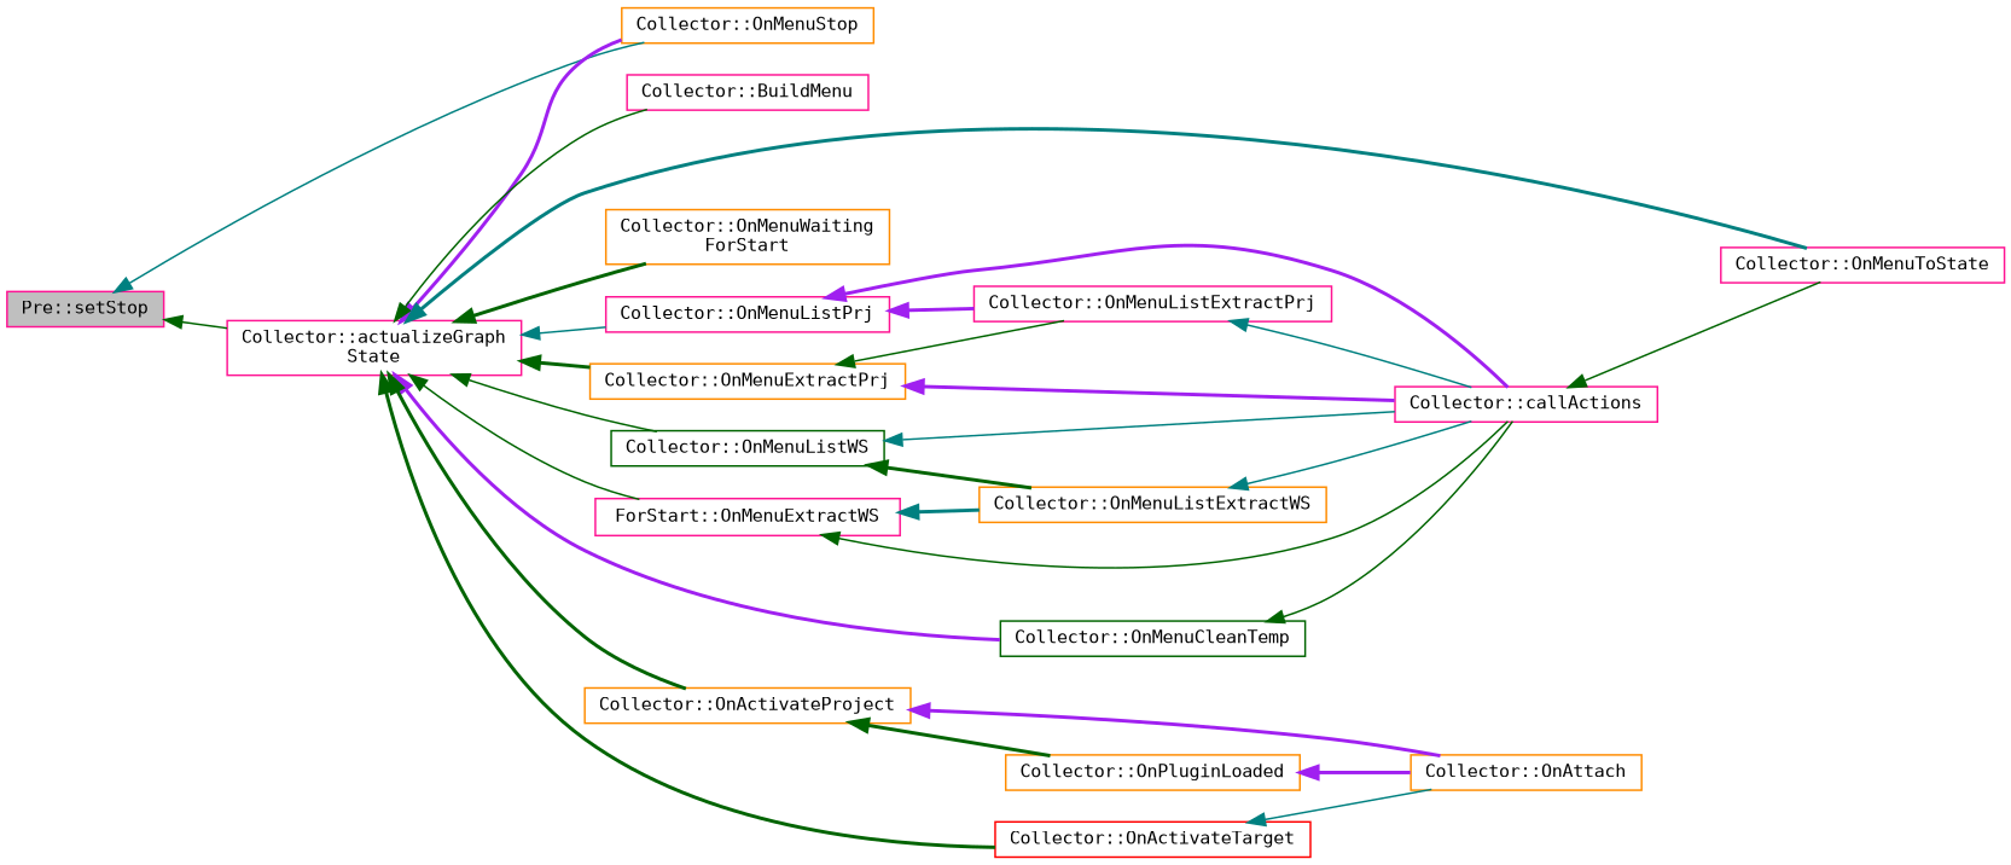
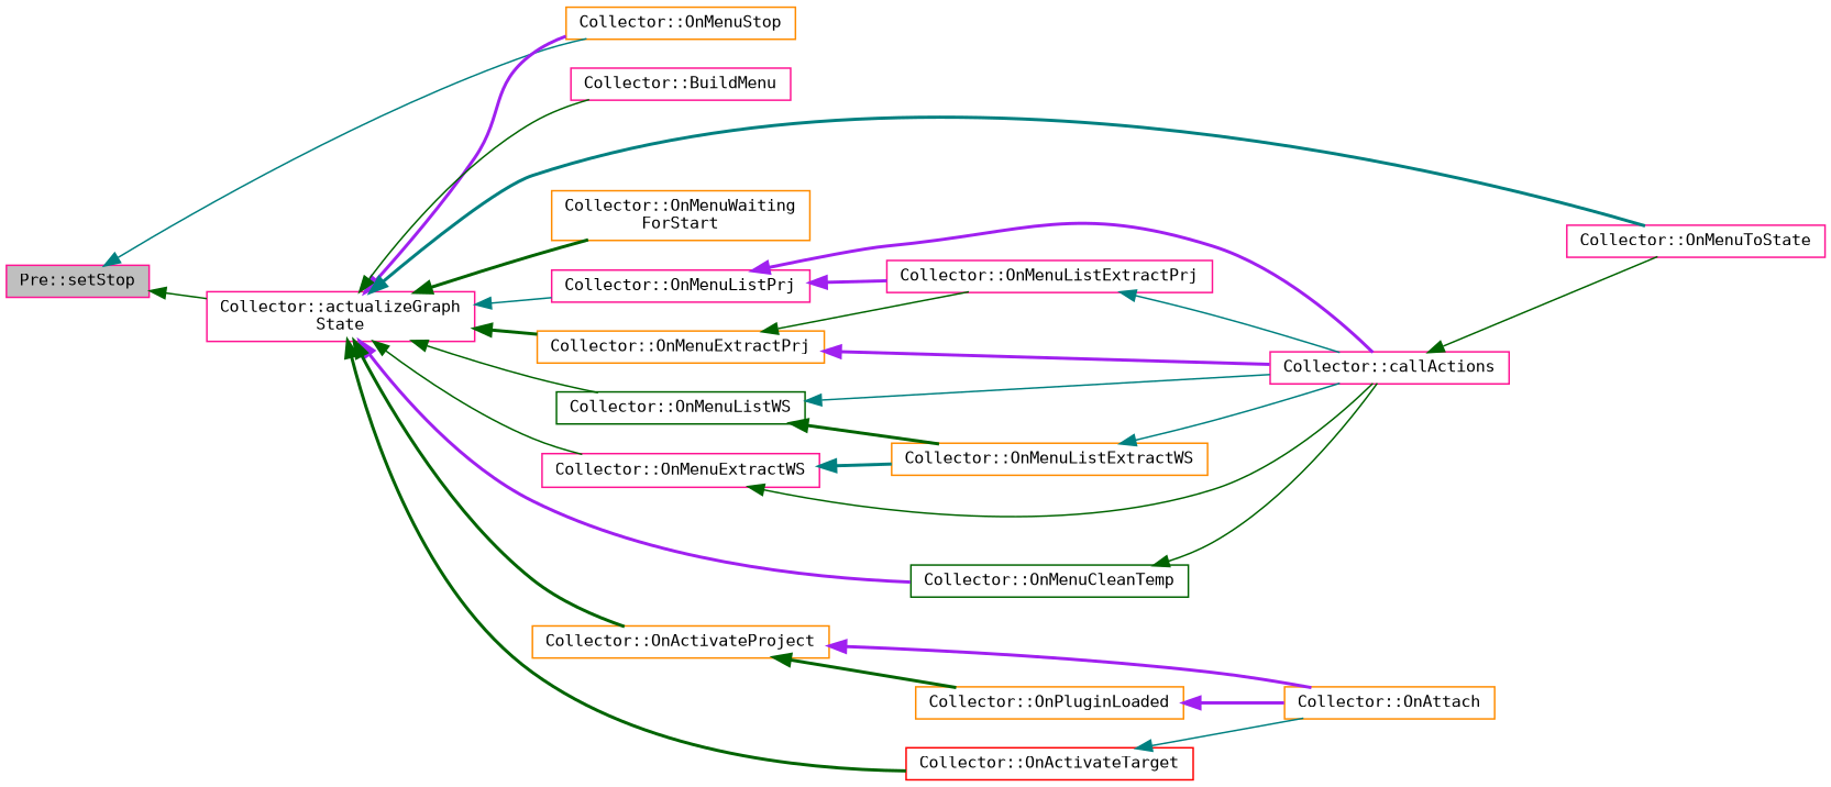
  digraph {
    fontname="DejaVu Sans Mono"
    rankdir=LR
    node [color=deeppink fillcolor=white fontname="DejaVu Sans Mono" fontsize=10 shape=record style=filled]
    edge [color=darkgreen dir=back fontname="DejaVu Sans Mono" fontsize=10 labelfontname=Helvetica labelfontsize=10 style=bold]
    n1 [fillcolor=grey75 fontcolor=black height=0.2 label="Pre::setStop" width=0.4]
    n2 [height=0.2 label="Collector::actualizeGraph\lState" width=0.4]
    n3 [color=darkorange height=0.2 label="Collector::OnMenuStop" width=0.4]
    n4 [height=0.2 label="Collector::BuildMenu" width=0.4]
    n5 [height=0.2 label="Collector::OnMenuToState" width=0.4]
    n6 [color=darkorange height=0.2 label="Collector::OnMenuWaiting\lForStart" width=0.4]
    n7 [height=0.2 label="Collector::OnMenuListPrj" width=0.4]
    n8 [color=darkorange height=0.2 label="Collector::OnMenuExtractPrj" width=0.4]
    n9 [color=darkgreen height=0.2 label="Collector::OnMenuListWS" width=0.4]
-   n10 [height=0.2 label="ForStart::OnMenuExtractWS" width=0.4]
+   n10 [height=0.2 label="Collector::OnMenuExtractWS" width=0.4]
    n11 [color=darkgreen height=0.2 label="Collector::OnMenuCleanTemp" width=0.4]
    n12 [color=darkorange height=0.2 label="Collector::OnActivateProject" width=0.4]
    n13 [color=red height=0.2 label="Collector::OnActivateTarget" width=0.4]
    n14 [height=0.2 label="Collector::callActions" width=0.4]
    n15 [height=0.2 label="Collector::OnMenuListExtractPrj" width=0.4]
    n16 [color=darkorange height=0.2 label="Collector::OnMenuListExtractWS" width=0.4]
    n17 [color=darkorange height=0.2 label="Collector::OnAttach" width=0.4]
    n18 [color=darkorange height=0.2 label="Collector::OnPluginLoaded" width=0.4]
    n1 -> n2 [style=solid]
    n1 -> n3 [color=teal style=solid]
    n2 -> n3 [color=purple]
    n2 -> n4 [style=solid]
    n2 -> n5 [color=teal]
    n2 -> n6
    n2 -> n7 [color=teal style=solid]
    n2 -> n8
    n2 -> n9 [style=solid]
    n2 -> n10 [style=solid]
    n2 -> n11 [color=purple]
    n2 -> n12
    n2 -> n13
    n7 -> n14 [color=purple]
    n7 -> n15 [color=purple]
    n8 -> n14 [color=purple]
    n8 -> n15 [style=solid]
    n9 -> n14 [color=teal style=solid]
    n9 -> n16
    n10 -> n14 [style=solid]
    n10 -> n16 [color=teal]
    n11 -> n14 [style=solid]
    n12 -> n17 [color=purple]
    n12 -> n18
    n13 -> n17 [color=teal style=solid]
    n14 -> n5 [style=solid]
    n15 -> n14 [color=teal style=solid]
    n16 -> n14 [color=teal style=solid]
    n18 -> n17 [color=purple]
  }
